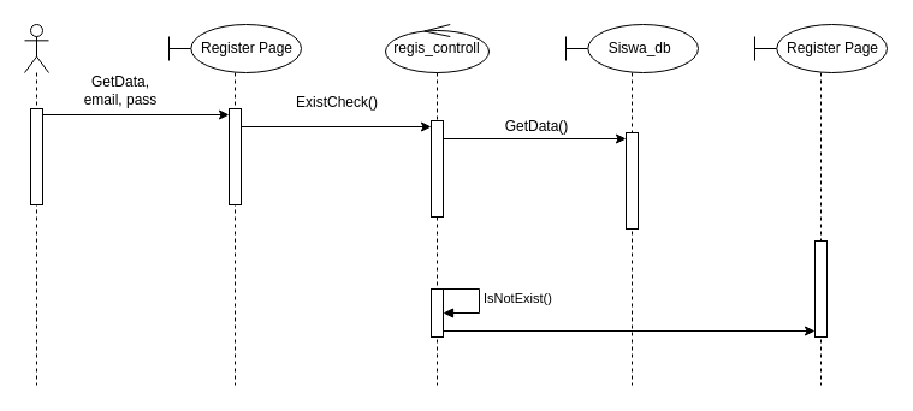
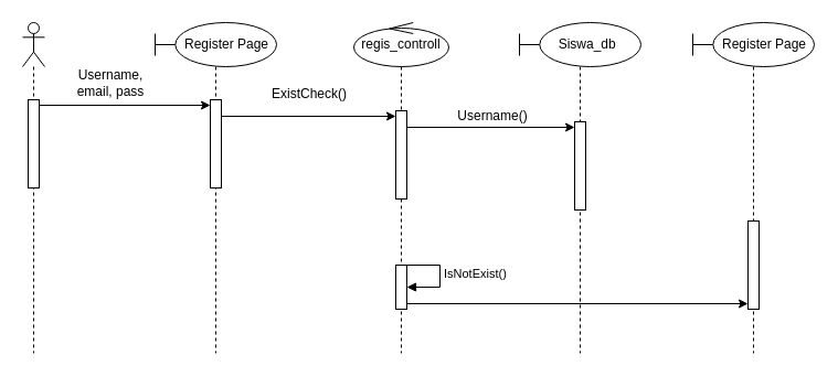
  <mxCell id="0" />
  <mxCell id="1" parent="0" />
  <mxCell id="2" value="" style="shape=umlLifeline;perimeter=lifelinePerimeter;whiteSpace=wrap;html=1;container=1;dropTarget=0;collapsible=0;recursiveResize=0;outlineConnect=0;portConstraint=eastwest;newEdgeStyle={&quot;curved&quot;:0,&quot;rounded&quot;:0};participant=umlActor;" vertex="1" parent="1"><mxGeometry x="20" y="20" width="20" height="300" as="geometry" /></mxCell>
  <mxCell id="3" value="" style="html=1;points=[[0,0,0,0,5],[0,1,0,0,-5],[1,0,0,0,5],[1,1,0,0,-5]];perimeter=orthogonalPerimeter;outlineConnect=0;targetShapes=umlLifeline;portConstraint=eastwest;newEdgeStyle={&quot;curved&quot;:0,&quot;rounded&quot;:0};" vertex="1" parent="2"><mxGeometry x="5" y="70" width="10" height="80" as="geometry" /></mxCell>
  <mxCell id="4" value="&amp;nbsp; &amp;nbsp; &amp;nbsp; Register Page" style="shape=umlLifeline;perimeter=lifelinePerimeter;whiteSpace=wrap;html=1;container=1;dropTarget=0;collapsible=0;recursiveResize=0;outlineConnect=0;portConstraint=eastwest;newEdgeStyle={&quot;curved&quot;:0,&quot;rounded&quot;:0};participant=umlBoundary;align=center;" vertex="1" parent="1"><mxGeometry x="140" y="20" width="110" height="300" as="geometry" /></mxCell>
  <mxCell id="5" value="" style="html=1;points=[[0,0,0,0,5],[0,1,0,0,-5],[1,0,0,0,5],[1,1,0,0,-5]];perimeter=orthogonalPerimeter;outlineConnect=0;targetShapes=umlLifeline;portConstraint=eastwest;newEdgeStyle={&quot;curved&quot;:0,&quot;rounded&quot;:0};" vertex="1" parent="4"><mxGeometry x="50" y="70" width="10" height="80" as="geometry" /></mxCell>
- <mxCell id="6" value="GetData, email, pass" style="text;html=1;strokeColor=none;fillColor=none;align=center;verticalAlign=middle;whiteSpace=wrap;rounded=0;" vertex="1" parent="1"><mxGeometry x="60" y="60" width="80" height="30" as="geometry" /></mxCell>
+ <mxCell id="6" value="Username, email, pass" style="text;html=1;strokeColor=none;fillColor=none;align=center;verticalAlign=middle;whiteSpace=wrap;rounded=0;" vertex="1" parent="1"><mxGeometry x="60" y="60" width="80" height="30" as="geometry" /></mxCell>
  <mxCell id="7" style="edgeStyle=orthogonalEdgeStyle;rounded=0;orthogonalLoop=1;jettySize=auto;html=1;curved=0;exitX=1;exitY=0;exitDx=0;exitDy=5;exitPerimeter=0;entryX=0;entryY=0;entryDx=0;entryDy=5;entryPerimeter=0;" edge="1" parent="1" source="3" target="5"><mxGeometry relative="1" as="geometry" /></mxCell>
  <mxCell id="8" value="regis_controll" style="shape=umlLifeline;perimeter=lifelinePerimeter;whiteSpace=wrap;html=1;container=1;dropTarget=0;collapsible=0;recursiveResize=0;outlineConnect=0;portConstraint=eastwest;newEdgeStyle={&quot;curved&quot;:0,&quot;rounded&quot;:0};participant=umlControl;" vertex="1" parent="1"><mxGeometry x="320" y="20" width="86" height="300" as="geometry" /></mxCell>
  <mxCell id="9" value="" style="html=1;points=[[0,0,0,0,5],[0,1,0,0,-5],[1,0,0,0,5],[1,1,0,0,-5]];perimeter=orthogonalPerimeter;outlineConnect=0;targetShapes=umlLifeline;portConstraint=eastwest;newEdgeStyle={&quot;curved&quot;:0,&quot;rounded&quot;:0};" vertex="1" parent="8"><mxGeometry x="38" y="80" width="10" height="80" as="geometry" /></mxCell>
  <mxCell id="10" value="" style="html=1;points=[[0,0,0,0,5],[0,1,0,0,-5],[1,0,0,0,5],[1,1,0,0,-5]];perimeter=orthogonalPerimeter;outlineConnect=0;targetShapes=umlLifeline;portConstraint=eastwest;newEdgeStyle={&quot;curved&quot;:0,&quot;rounded&quot;:0};" vertex="1" parent="8"><mxGeometry x="38" y="220" width="10" height="40" as="geometry" /></mxCell>
  <mxCell id="11" value="IsNotExist()" style="html=1;align=left;spacingLeft=2;endArrow=block;rounded=0;edgeStyle=orthogonalEdgeStyle;curved=0;rounded=0;exitX=1;exitY=0;exitDx=0;exitDy=5;exitPerimeter=0;" edge="1" target="10" parent="8" source="10"><mxGeometry relative="1" as="geometry"><mxPoint x="48" y="200" as="sourcePoint" /><Array as="points"><mxPoint x="48" y="220" /><mxPoint x="78" y="220" /><mxPoint x="78" y="240" /></Array></mxGeometry></mxCell>
  <mxCell id="12" style="edgeStyle=orthogonalEdgeStyle;rounded=0;orthogonalLoop=1;jettySize=auto;html=1;curved=0;exitX=1;exitY=0;exitDx=0;exitDy=5;exitPerimeter=0;entryX=0;entryY=0;entryDx=0;entryDy=5;entryPerimeter=0;" edge="1" parent="1" source="5" target="9"><mxGeometry relative="1" as="geometry"><Array as="points"><mxPoint x="200" y="105" /></Array></mxGeometry></mxCell>
  <mxCell id="13" value="ExistCheck()" style="text;html=1;strokeColor=none;fillColor=none;align=center;verticalAlign=middle;whiteSpace=wrap;rounded=0;" vertex="1" parent="1"><mxGeometry x="240" y="70" width="80" height="30" as="geometry" /></mxCell>
  <mxCell id="14" value="&amp;nbsp; &amp;nbsp; Siswa_db" style="shape=umlLifeline;perimeter=lifelinePerimeter;whiteSpace=wrap;html=1;container=1;dropTarget=0;collapsible=0;recursiveResize=0;outlineConnect=0;portConstraint=eastwest;newEdgeStyle={&quot;curved&quot;:0,&quot;rounded&quot;:0};participant=umlBoundary;align=center;" vertex="1" parent="1"><mxGeometry x="470" y="20" width="110" height="300" as="geometry" /></mxCell>
  <mxCell id="15" value="" style="html=1;points=[[0,0,0,0,5],[0,1,0,0,-5],[1,0,0,0,5],[1,1,0,0,-5]];perimeter=orthogonalPerimeter;outlineConnect=0;targetShapes=umlLifeline;portConstraint=eastwest;newEdgeStyle={&quot;curved&quot;:0,&quot;rounded&quot;:0};" vertex="1" parent="14"><mxGeometry x="50" y="90" width="10" height="80" as="geometry" /></mxCell>
  <mxCell id="16" style="edgeStyle=orthogonalEdgeStyle;rounded=0;orthogonalLoop=1;jettySize=auto;html=1;curved=0;exitX=1;exitY=0;exitDx=0;exitDy=5;exitPerimeter=0;entryX=0;entryY=0;entryDx=0;entryDy=5;entryPerimeter=0;" edge="1" parent="1" source="9" target="15"><mxGeometry relative="1" as="geometry"><Array as="points"><mxPoint x="368" y="115" /></Array></mxGeometry></mxCell>
- <mxCell id="17" value="GetData()" style="text;html=1;strokeColor=none;fillColor=none;align=center;verticalAlign=middle;whiteSpace=wrap;rounded=0;" vertex="1" parent="1"><mxGeometry x="406" y="90" width="80" height="30" as="geometry" /></mxCell>
+ <mxCell id="17" value="Username()" style="text;html=1;strokeColor=none;fillColor=none;align=center;verticalAlign=middle;whiteSpace=wrap;rounded=0;" vertex="1" parent="1"><mxGeometry x="406" y="90" width="80" height="30" as="geometry" /></mxCell>
  <mxCell id="18" value="&amp;nbsp; &amp;nbsp; &amp;nbsp; Register Page" style="shape=umlLifeline;perimeter=lifelinePerimeter;whiteSpace=wrap;html=1;container=1;dropTarget=0;collapsible=0;recursiveResize=0;outlineConnect=0;portConstraint=eastwest;newEdgeStyle={&quot;curved&quot;:0,&quot;rounded&quot;:0};participant=umlBoundary;align=center;" vertex="1" parent="1"><mxGeometry x="627" y="20" width="110" height="300" as="geometry" /></mxCell>
  <mxCell id="19" value="" style="html=1;points=[[0,0,0,0,5],[0,1,0,0,-5],[1,0,0,0,5],[1,1,0,0,-5]];perimeter=orthogonalPerimeter;outlineConnect=0;targetShapes=umlLifeline;portConstraint=eastwest;newEdgeStyle={&quot;curved&quot;:0,&quot;rounded&quot;:0};" vertex="1" parent="18"><mxGeometry x="50" y="180" width="10" height="80" as="geometry" /></mxCell>
  <mxCell id="20" style="edgeStyle=orthogonalEdgeStyle;rounded=0;orthogonalLoop=1;jettySize=auto;html=1;curved=0;exitX=1;exitY=1;exitDx=0;exitDy=-5;exitPerimeter=0;entryX=0;entryY=1;entryDx=0;entryDy=-5;entryPerimeter=0;" edge="1" parent="1" source="10" target="19"><mxGeometry relative="1" as="geometry" /></mxCell>
